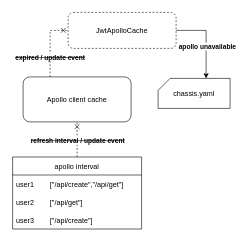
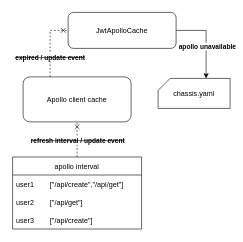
  <mxCell id="0" />
  <mxCell id="1" parent="0" />
  <mxCell id="2" style="edgeStyle=orthogonalEdgeStyle;rounded=0;orthogonalLoop=1;jettySize=auto;html=1;fontColor=#EC4C2C;entryX=0.5;entryY=1;entryDx=0;entryDy=0;exitX=0.5;exitY=0;exitDx=0;exitDy=0;dashed=1;endArrow=cross;endFill=0;" parent="1" target="9" edge="1" source="4"><mxGeometry relative="1" as="geometry"><mxPoint x="117" y="264" as="sourcePoint" /><mxPoint x="117.02" y="199.025" as="targetPoint" /></mxGeometry></mxCell>
  <mxCell id="3" value="&lt;strike&gt;refresh interval / update event&lt;/strike&gt;" style="edgeLabel;html=1;align=center;verticalAlign=middle;resizable=0;points=[];fontColor=#000000;horizontal=1;fontStyle=1" parent="2" vertex="1" connectable="0"><mxGeometry x="-0.286" y="-1" relative="1" as="geometry"><mxPoint x="-1" y="-7" as="offset" /></mxGeometry></mxCell>
  <mxCell id="4" value="apollo interval" style="swimlane;fontStyle=0;childLayout=stackLayout;horizontal=1;startSize=30;horizontalStack=0;resizeParent=1;resizeParentMax=0;resizeLast=0;collapsible=1;marginBottom=0;strokeColor=#000000;strokeWidth=1;fontColor=#000000;" parent="1" vertex="1"><mxGeometry x="20.5" y="261" width="215" height="120" as="geometry" /></mxCell>
  <mxCell id="5" value="user1        [&quot;/api/create&quot;,&quot;/api/get&quot;]" style="text;strokeColor=none;fillColor=none;align=left;verticalAlign=middle;spacingLeft=4;spacingRight=4;overflow=hidden;points=[[0,0.5],[1,0.5]];portConstraint=eastwest;rotatable=0;fontColor=#000000;" parent="4" vertex="1"><mxGeometry y="30" width="215" height="30" as="geometry" /></mxCell>
  <mxCell id="6" value="user2        [&quot;/api/get&quot;]" style="text;strokeColor=none;fillColor=none;align=left;verticalAlign=middle;spacingLeft=4;spacingRight=4;overflow=hidden;points=[[0,0.5],[1,0.5]];portConstraint=eastwest;rotatable=0;fontColor=#000000;" parent="4" vertex="1"><mxGeometry y="60" width="215" height="30" as="geometry" /></mxCell>
  <mxCell id="7" value="user3        [&quot;/api/create&quot;]" style="text;strokeColor=none;fillColor=none;align=left;verticalAlign=middle;spacingLeft=4;spacingRight=4;overflow=hidden;points=[[0,0.5],[1,0.5]];portConstraint=eastwest;rotatable=0;fontColor=#000000;" parent="4" vertex="1"><mxGeometry y="90" width="215" height="30" as="geometry" /></mxCell>
  <mxCell id="8" value="&lt;strike&gt;expired / update event&lt;/strike&gt;" style="edgeStyle=orthogonalEdgeStyle;rounded=0;orthogonalLoop=1;jettySize=auto;html=1;exitX=0.25;exitY=0;exitDx=0;exitDy=0;entryX=0;entryY=0.5;entryDx=0;entryDy=0;fontColor=#000000;fontStyle=1;endArrow=cross;endFill=0;dashed=1;" parent="1" source="9" target="12" edge="1"><mxGeometry x="-0.395" relative="1" as="geometry"><mxPoint as="offset" /></mxGeometry></mxCell>
  <mxCell id="9" value="Apollo client cache" style="rounded=1;whiteSpace=wrap;html=1;" parent="1" vertex="1"><mxGeometry x="38" y="127.5" width="180" height="75" as="geometry" /></mxCell>
  <mxCell id="10" style="edgeStyle=orthogonalEdgeStyle;rounded=0;orthogonalLoop=1;jettySize=auto;html=1;exitX=1;exitY=0.5;exitDx=0;exitDy=0;entryX=0.667;entryY=0;entryDx=0;entryDy=0;entryPerimeter=0;fontColor=#000000;" parent="1" source="12" target="13" edge="1"><mxGeometry relative="1" as="geometry" /></mxCell>
  <mxCell id="11" value="apollo unavailable" style="edgeLabel;html=1;align=center;verticalAlign=middle;resizable=0;points=[];fontColor=#000000;fontStyle=1" parent="10" vertex="1" connectable="0"><mxGeometry x="0.184" y="1" relative="1" as="geometry"><mxPoint as="offset" /></mxGeometry></mxCell>
- <mxCell id="12" value="JwtApolloCache" style="rounded=1;whiteSpace=wrap;html=1;dashed=1;" parent="1" vertex="1"><mxGeometry x="113" y="20" width="180" height="60" as="geometry" /></mxCell>
+ <mxCell id="12" value="JwtApolloCache" style="rounded=1;whiteSpace=wrap;html=1;" parent="1" vertex="1"><mxGeometry x="113" y="20" width="180" height="60" as="geometry" /></mxCell>
  <mxCell id="13" value="chassis.yaml" style="shape=card;whiteSpace=wrap;html=1;size=20;" parent="1" vertex="1"><mxGeometry x="263" y="130" width="120" height="50" as="geometry" /></mxCell>
